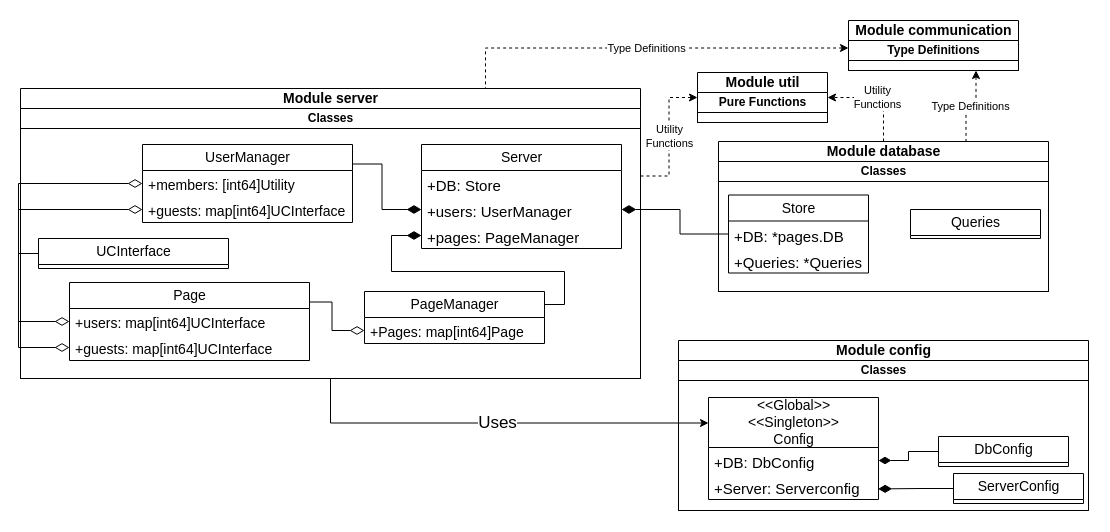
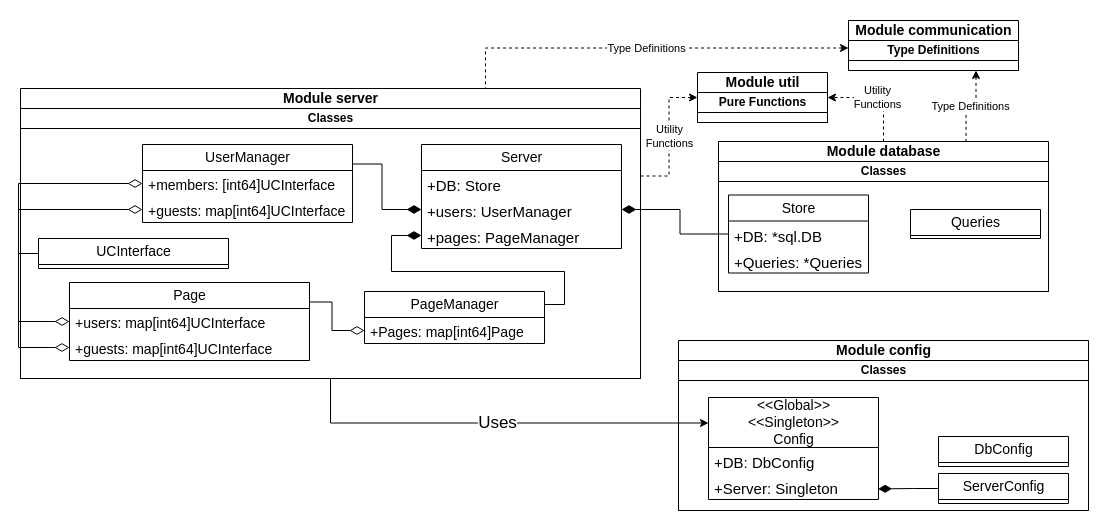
  <mxCell id="0" />
  <mxCell id="1" parent="0" />
  <mxCell id="2" value="Module server" style="swimlane;childLayout=stackLayout;resizeParent=1;resizeParentMax=0;startSize=20;html=1;fontSize=14;" vertex="1" parent="1"><mxGeometry x="20" y="88" width="620" height="290" as="geometry" /></mxCell>
  <mxCell id="3" value="Classes" style="swimlane;startSize=20;html=1;" vertex="1" parent="2"><mxGeometry y="20" width="620" height="270" as="geometry" /></mxCell>
  <mxCell id="4" value="Server" style="swimlane;fontStyle=0;childLayout=stackLayout;horizontal=1;startSize=26;fillColor=none;horizontalStack=0;resizeParent=1;resizeParentMax=0;resizeLast=0;collapsible=1;marginBottom=0;html=1;fontSize=14;" vertex="1" parent="3"><mxGeometry x="401" y="36" width="200" height="104" as="geometry" /></mxCell>
  <mxCell id="5" value="+DB: Store" style="text;strokeColor=none;fillColor=none;align=left;verticalAlign=top;spacingLeft=4;spacingRight=4;overflow=hidden;rotatable=0;points=[[0,0.5],[1,0.5]];portConstraint=eastwest;whiteSpace=wrap;html=1;fontSize=15;" vertex="1" parent="4"><mxGeometry y="26" width="200" height="26" as="geometry" /></mxCell>
  <mxCell id="6" value="+users: UserManager" style="text;strokeColor=none;fillColor=none;align=left;verticalAlign=top;spacingLeft=4;spacingRight=4;overflow=hidden;rotatable=0;points=[[0,0.5],[1,0.5]];portConstraint=eastwest;whiteSpace=wrap;html=1;fontSize=15;" vertex="1" parent="4"><mxGeometry y="52" width="200" height="26" as="geometry" /></mxCell>
  <mxCell id="7" value="+pages: PageManager" style="text;strokeColor=none;fillColor=none;align=left;verticalAlign=top;spacingLeft=4;spacingRight=4;overflow=hidden;rotatable=0;points=[[0,0.5],[1,0.5]];portConstraint=eastwest;whiteSpace=wrap;html=1;fontSize=15;" vertex="1" parent="4"><mxGeometry y="78" width="200" height="26" as="geometry" /></mxCell>
  <mxCell id="8" style="edgeStyle=orthogonalEdgeStyle;rounded=0;orthogonalLoop=1;jettySize=auto;html=1;exitX=1;exitY=0.25;exitDx=0;exitDy=0;entryX=0;entryY=0.5;entryDx=0;entryDy=0;endArrow=diamondThin;endFill=1;endSize=12;" edge="1" parent="3" source="9" target="6"><mxGeometry relative="1" as="geometry" /></mxCell>
  <mxCell id="9" value="UserManager" style="swimlane;fontStyle=0;childLayout=stackLayout;horizontal=1;startSize=26;fillColor=none;horizontalStack=0;resizeParent=1;resizeParentMax=0;resizeLast=0;collapsible=1;marginBottom=0;html=1;fontSize=14;" vertex="1" parent="3"><mxGeometry x="122" y="36" width="210" height="78" as="geometry" /></mxCell>
- <mxCell id="10" value="+members: [int64]Utility" style="text;strokeColor=none;fillColor=none;align=left;verticalAlign=top;spacingLeft=4;spacingRight=4;overflow=hidden;rotatable=0;points=[[0,0.5],[1,0.5]];portConstraint=eastwest;whiteSpace=wrap;html=1;fontSize=14;" vertex="1" parent="9"><mxGeometry y="26" width="210" height="26" as="geometry" /></mxCell>
+ <mxCell id="10" value="+members: [int64]UCInterface" style="text;strokeColor=none;fillColor=none;align=left;verticalAlign=top;spacingLeft=4;spacingRight=4;overflow=hidden;rotatable=0;points=[[0,0.5],[1,0.5]];portConstraint=eastwest;whiteSpace=wrap;html=1;fontSize=14;" vertex="1" parent="9"><mxGeometry y="26" width="210" height="26" as="geometry" /></mxCell>
  <mxCell id="11" value="+guests: map[int64]UCInterface" style="text;strokeColor=none;fillColor=none;align=left;verticalAlign=top;spacingLeft=4;spacingRight=4;overflow=hidden;rotatable=0;points=[[0,0.5],[1,0.5]];portConstraint=eastwest;whiteSpace=wrap;html=1;fontSize=14;" vertex="1" parent="9"><mxGeometry y="52" width="210" height="26" as="geometry" /></mxCell>
  <mxCell id="12" style="edgeStyle=orthogonalEdgeStyle;rounded=0;orthogonalLoop=1;jettySize=auto;html=1;exitX=0;exitY=0.5;exitDx=0;exitDy=0;entryX=0;entryY=0.5;entryDx=0;entryDy=0;endArrow=diamondThin;endFill=0;endSize=12;" edge="1" parent="3" source="13" target="10"><mxGeometry relative="1" as="geometry" /></mxCell>
  <mxCell id="13" value="UCInterface" style="swimlane;fontStyle=0;childLayout=stackLayout;horizontal=1;startSize=26;fillColor=none;horizontalStack=0;resizeParent=1;resizeParentMax=0;resizeLast=0;collapsible=1;marginBottom=0;html=1;fontSize=14;" vertex="1" parent="3"><mxGeometry x="18" y="130" width="190" height="30" as="geometry" /></mxCell>
  <mxCell id="14" style="edgeStyle=orthogonalEdgeStyle;rounded=0;orthogonalLoop=1;jettySize=auto;html=1;exitX=1;exitY=0.25;exitDx=0;exitDy=0;entryX=0;entryY=0.5;entryDx=0;entryDy=0;endArrow=diamondThin;endFill=0;endSize=12;" edge="1" parent="3" source="15" target="19"><mxGeometry relative="1" as="geometry" /></mxCell>
  <mxCell id="15" value="Page" style="swimlane;fontStyle=0;childLayout=stackLayout;horizontal=1;startSize=26;fillColor=none;horizontalStack=0;resizeParent=1;resizeParentMax=0;resizeLast=0;collapsible=1;marginBottom=0;html=1;fontSize=14;" vertex="1" parent="3"><mxGeometry x="49.0" y="174" width="240" height="78" as="geometry" /></mxCell>
  <mxCell id="16" value="+users: map[int64]UCInterface" style="text;strokeColor=none;fillColor=none;align=left;verticalAlign=top;spacingLeft=4;spacingRight=4;overflow=hidden;rotatable=0;points=[[0,0.5],[1,0.5]];portConstraint=eastwest;whiteSpace=wrap;html=1;fontSize=14;" vertex="1" parent="15"><mxGeometry y="26" width="240" height="26" as="geometry" /></mxCell>
  <mxCell id="17" value="+guests: map[int64]UCInterface" style="text;strokeColor=none;fillColor=none;align=left;verticalAlign=top;spacingLeft=4;spacingRight=4;overflow=hidden;rotatable=0;points=[[0,0.5],[1,0.5]];portConstraint=eastwest;whiteSpace=wrap;html=1;fontSize=14;" vertex="1" parent="15"><mxGeometry y="52" width="240" height="26" as="geometry" /></mxCell>
  <mxCell id="18" value="PageManager" style="swimlane;fontStyle=0;childLayout=stackLayout;horizontal=1;startSize=26;fillColor=none;horizontalStack=0;resizeParent=1;resizeParentMax=0;resizeLast=0;collapsible=1;marginBottom=0;html=1;fontSize=14;" vertex="1" parent="3"><mxGeometry x="344" y="183" width="180" height="52" as="geometry" /></mxCell>
  <mxCell id="19" value="+Pages: map[int64]Page" style="text;strokeColor=none;fillColor=none;align=left;verticalAlign=top;spacingLeft=4;spacingRight=4;overflow=hidden;rotatable=0;points=[[0,0.5],[1,0.5]];portConstraint=eastwest;whiteSpace=wrap;html=1;fontSize=14;" vertex="1" parent="18"><mxGeometry y="26" width="180" height="26" as="geometry" /></mxCell>
  <mxCell id="20" style="edgeStyle=orthogonalEdgeStyle;rounded=0;orthogonalLoop=1;jettySize=auto;html=1;exitX=1;exitY=0.25;exitDx=0;exitDy=0;entryX=0;entryY=0.5;entryDx=0;entryDy=0;endArrow=diamondThin;endFill=1;endSize=12;" edge="1" parent="3" source="18" target="7"><mxGeometry relative="1" as="geometry" /></mxCell>
  <mxCell id="21" style="edgeStyle=orthogonalEdgeStyle;rounded=0;orthogonalLoop=1;jettySize=auto;html=1;exitX=0;exitY=0.5;exitDx=0;exitDy=0;entryX=0;entryY=0.5;entryDx=0;entryDy=0;endArrow=diamondThin;endFill=0;endSize=12;" edge="1" parent="3" source="13" target="11"><mxGeometry relative="1" as="geometry"><mxPoint x="69" y="155" as="sourcePoint" /><mxPoint x="171" y="85" as="targetPoint" /></mxGeometry></mxCell>
  <mxCell id="22" style="edgeStyle=orthogonalEdgeStyle;rounded=0;orthogonalLoop=1;jettySize=auto;html=1;exitX=0;exitY=0.5;exitDx=0;exitDy=0;entryX=0;entryY=0.5;entryDx=0;entryDy=0;endArrow=diamondThin;endFill=0;endSize=12;" edge="1" parent="3" source="13" target="16"><mxGeometry relative="1" as="geometry"><mxPoint x="69" y="155" as="sourcePoint" /><mxPoint x="171" y="111" as="targetPoint" /></mxGeometry></mxCell>
  <mxCell id="23" style="edgeStyle=orthogonalEdgeStyle;rounded=0;orthogonalLoop=1;jettySize=auto;html=1;exitX=0;exitY=0.5;exitDx=0;exitDy=0;entryX=0;entryY=0.5;entryDx=0;entryDy=0;endArrow=diamondThin;endFill=0;endSize=12;" edge="1" parent="3" source="13" target="17"><mxGeometry relative="1" as="geometry"><mxPoint x="79" y="165" as="sourcePoint" /><mxPoint x="181" y="121" as="targetPoint" /></mxGeometry></mxCell>
  <mxCell id="24" value="Utility&lt;br&gt;Functions" style="edgeStyle=orthogonalEdgeStyle;rounded=0;orthogonalLoop=1;jettySize=auto;html=1;exitX=0.5;exitY=0;exitDx=0;exitDy=0;entryX=1;entryY=0.5;entryDx=0;entryDy=0;dashed=1;" edge="1" parent="1" source="25" target="46"><mxGeometry relative="1" as="geometry" /></mxCell>
  <mxCell id="25" value="Module database" style="swimlane;childLayout=stackLayout;resizeParent=1;resizeParentMax=0;startSize=20;html=1;fontSize=14;" vertex="1" parent="1"><mxGeometry x="718" y="141" width="330" height="150" as="geometry" /></mxCell>
  <mxCell id="26" value="Classes" style="swimlane;startSize=20;html=1;" vertex="1" parent="25"><mxGeometry y="20" width="330" height="130" as="geometry" /></mxCell>
  <mxCell id="27" value="Store" style="swimlane;fontStyle=0;childLayout=stackLayout;horizontal=1;startSize=26;fillColor=none;horizontalStack=0;resizeParent=1;resizeParentMax=0;resizeLast=0;collapsible=1;marginBottom=0;html=1;fontSize=14;" vertex="1" parent="26"><mxGeometry x="10.0" y="33.5" width="140" height="78" as="geometry" /></mxCell>
- <mxCell id="28" value="+DB: *pages.DB" style="text;strokeColor=none;fillColor=none;align=left;verticalAlign=top;spacingLeft=4;spacingRight=4;overflow=hidden;rotatable=0;points=[[0,0.5],[1,0.5]];portConstraint=eastwest;whiteSpace=wrap;html=1;fontSize=15;" vertex="1" parent="27"><mxGeometry y="26" width="140" height="26" as="geometry" /></mxCell>
+ <mxCell id="28" value="+DB: *sql.DB" style="text;strokeColor=none;fillColor=none;align=left;verticalAlign=top;spacingLeft=4;spacingRight=4;overflow=hidden;rotatable=0;points=[[0,0.5],[1,0.5]];portConstraint=eastwest;whiteSpace=wrap;html=1;fontSize=15;" vertex="1" parent="27"><mxGeometry y="26" width="140" height="26" as="geometry" /></mxCell>
  <mxCell id="29" value="+Queries: *Queries" style="text;strokeColor=none;fillColor=none;align=left;verticalAlign=top;spacingLeft=4;spacingRight=4;overflow=hidden;rotatable=0;points=[[0,0.5],[1,0.5]];portConstraint=eastwest;whiteSpace=wrap;html=1;fontSize=15;" vertex="1" parent="27"><mxGeometry y="52" width="140" height="26" as="geometry" /></mxCell>
  <mxCell id="30" value="Module config" style="swimlane;childLayout=stackLayout;resizeParent=1;resizeParentMax=0;startSize=20;html=1;fontSize=14;" vertex="1" parent="1"><mxGeometry x="678" y="340" width="410" height="170" as="geometry" /></mxCell>
  <mxCell id="31" value="Classes" style="swimlane;startSize=20;html=1;" vertex="1" parent="30"><mxGeometry y="20" width="410" height="150" as="geometry" /></mxCell>
- <mxCell id="32" style="edgeStyle=orthogonalEdgeStyle;rounded=0;orthogonalLoop=1;jettySize=auto;html=1;exitX=0;exitY=0.5;exitDx=0;exitDy=0;endArrow=diamondThin;endFill=1;endSize=10;" edge="1" parent="31" source="33" target="37"><mxGeometry relative="1" as="geometry" /></mxCell>
  <mxCell id="33" value="DbConfig" style="swimlane;fontStyle=0;childLayout=stackLayout;horizontal=1;startSize=26;fillColor=none;horizontalStack=0;resizeParent=1;resizeParentMax=0;resizeLast=0;collapsible=1;marginBottom=0;html=1;fontSize=14;" vertex="1" parent="31"><mxGeometry x="260" y="76" width="130" height="30" as="geometry" /></mxCell>
  <mxCell id="34" style="edgeStyle=orthogonalEdgeStyle;rounded=0;orthogonalLoop=1;jettySize=auto;html=1;exitX=0;exitY=0.5;exitDx=0;exitDy=0;entryX=0.998;entryY=0.593;entryDx=0;entryDy=0;entryPerimeter=0;endArrow=diamondThin;endFill=1;endSize=11;" edge="1" parent="31" source="35" target="38"><mxGeometry relative="1" as="geometry" /></mxCell>
- <mxCell id="35" value="ServerConfig" style="swimlane;fontStyle=0;childLayout=stackLayout;horizontal=1;startSize=26;fillColor=none;horizontalStack=0;resizeParent=1;resizeParentMax=0;resizeLast=0;collapsible=1;marginBottom=0;html=1;fontSize=14;" vertex="1" parent="31"><mxGeometry x="275" y="113" width="130" height="30" as="geometry" /></mxCell>
+ <mxCell id="35" value="ServerConfig" style="swimlane;fontStyle=0;childLayout=stackLayout;horizontal=1;startSize=26;fillColor=none;horizontalStack=0;resizeParent=1;resizeParentMax=0;resizeLast=0;collapsible=1;marginBottom=0;html=1;fontSize=14;" vertex="1" parent="31"><mxGeometry x="260" y="113" width="130" height="30" as="geometry" /></mxCell>
  <mxCell id="36" value="&amp;lt;&amp;lt;Global&amp;gt;&amp;gt;&lt;br&gt;&amp;lt;&amp;lt;Singleton&amp;gt;&amp;gt;&lt;br&gt;Config" style="swimlane;fontStyle=0;childLayout=stackLayout;horizontal=1;startSize=50;fillColor=none;horizontalStack=0;resizeParent=1;resizeParentMax=0;resizeLast=0;collapsible=1;marginBottom=0;html=1;fontSize=14;" vertex="1" parent="31"><mxGeometry x="30" y="37" width="170" height="102" as="geometry" /></mxCell>
  <mxCell id="37" value="+DB: DbConfig" style="text;strokeColor=none;fillColor=none;align=left;verticalAlign=top;spacingLeft=4;spacingRight=4;overflow=hidden;rotatable=0;points=[[0,0.5],[1,0.5]];portConstraint=eastwest;whiteSpace=wrap;html=1;fontSize=15;" vertex="1" parent="36"><mxGeometry y="50" width="170" height="26" as="geometry" /></mxCell>
- <mxCell id="38" value="+Server: Serverconfig" style="text;strokeColor=none;fillColor=none;align=left;verticalAlign=top;spacingLeft=4;spacingRight=4;overflow=hidden;rotatable=0;points=[[0,0.5],[1,0.5]];portConstraint=eastwest;whiteSpace=wrap;html=1;fontSize=15;" vertex="1" parent="36"><mxGeometry y="76" width="170" height="26" as="geometry" /></mxCell>
+ <mxCell id="38" value="+Server: Singleton" style="text;strokeColor=none;fillColor=none;align=left;verticalAlign=top;spacingLeft=4;spacingRight=4;overflow=hidden;rotatable=0;points=[[0,0.5],[1,0.5]];portConstraint=eastwest;whiteSpace=wrap;html=1;fontSize=15;" vertex="1" parent="36"><mxGeometry y="76" width="170" height="26" as="geometry" /></mxCell>
  <mxCell id="39" style="edgeStyle=orthogonalEdgeStyle;rounded=0;orthogonalLoop=1;jettySize=auto;html=1;exitX=0;exitY=0.5;exitDx=0;exitDy=0;entryX=1;entryY=0.5;entryDx=0;entryDy=0;endArrow=diamondThin;endFill=1;endSize=12;" edge="1" parent="1" source="28" target="6"><mxGeometry relative="1" as="geometry" /></mxCell>
  <mxCell id="40" value="Uses" style="edgeStyle=orthogonalEdgeStyle;rounded=0;orthogonalLoop=1;jettySize=auto;html=1;exitX=0.5;exitY=1;exitDx=0;exitDy=0;entryX=0;entryY=0.25;entryDx=0;entryDy=0;fontSize=17;" edge="1" parent="1" source="3" target="36"><mxGeometry relative="1" as="geometry" /></mxCell>
  <mxCell id="41" value="Queries" style="swimlane;fontStyle=0;childLayout=stackLayout;horizontal=1;startSize=26;fillColor=none;horizontalStack=0;resizeParent=1;resizeParentMax=0;resizeLast=0;collapsible=1;marginBottom=0;html=1;fontSize=14;" vertex="1" parent="1"><mxGeometry x="910" y="209" width="130" height="29" as="geometry" /></mxCell>
  <mxCell id="42" value="Module communication" style="swimlane;childLayout=stackLayout;resizeParent=1;resizeParentMax=0;startSize=20;html=1;fontSize=14;" vertex="1" parent="1"><mxGeometry x="848" y="20" width="170" height="50" as="geometry" /></mxCell>
  <mxCell id="43" value="Type Definitions" style="swimlane;startSize=20;html=1;" vertex="1" parent="42"><mxGeometry y="20" width="170" height="30" as="geometry" /></mxCell>
  <mxCell id="44" value="Type Definitions" style="edgeStyle=orthogonalEdgeStyle;rounded=0;orthogonalLoop=1;jettySize=auto;html=1;exitX=0;exitY=0.25;exitDx=0;exitDy=0;entryX=0.75;entryY=0;entryDx=0;entryDy=0;dashed=1;startArrow=classic;startFill=1;endArrow=none;endFill=0;" edge="1" parent="1" source="43" target="2"><mxGeometry relative="1" as="geometry" /></mxCell>
  <mxCell id="45" value="Type Definitions" style="edgeStyle=orthogonalEdgeStyle;rounded=0;orthogonalLoop=1;jettySize=auto;html=1;exitX=0.75;exitY=1;exitDx=0;exitDy=0;entryX=0.75;entryY=0;entryDx=0;entryDy=0;dashed=1;startArrow=classic;startFill=1;endArrow=none;endFill=0;" edge="1" parent="1" source="43" target="25"><mxGeometry relative="1" as="geometry" /></mxCell>
  <mxCell id="46" value="Module util" style="swimlane;childLayout=stackLayout;resizeParent=1;resizeParentMax=0;startSize=20;html=1;fontSize=14;" vertex="1" parent="1"><mxGeometry x="697" y="72" width="130" height="50" as="geometry" /></mxCell>
  <mxCell id="47" value="Pure Functions" style="swimlane;startSize=20;html=1;" vertex="1" parent="46"><mxGeometry y="20" width="130" height="30" as="geometry" /></mxCell>
  <mxCell id="48" value="Utility&lt;br&gt;Functions" style="edgeStyle=orthogonalEdgeStyle;rounded=0;orthogonalLoop=1;jettySize=auto;html=1;exitX=1;exitY=0.25;exitDx=0;exitDy=0;entryX=0;entryY=0.5;entryDx=0;entryDy=0;dashed=1;" edge="1" parent="1" source="3" target="46"><mxGeometry relative="1" as="geometry" /></mxCell>
